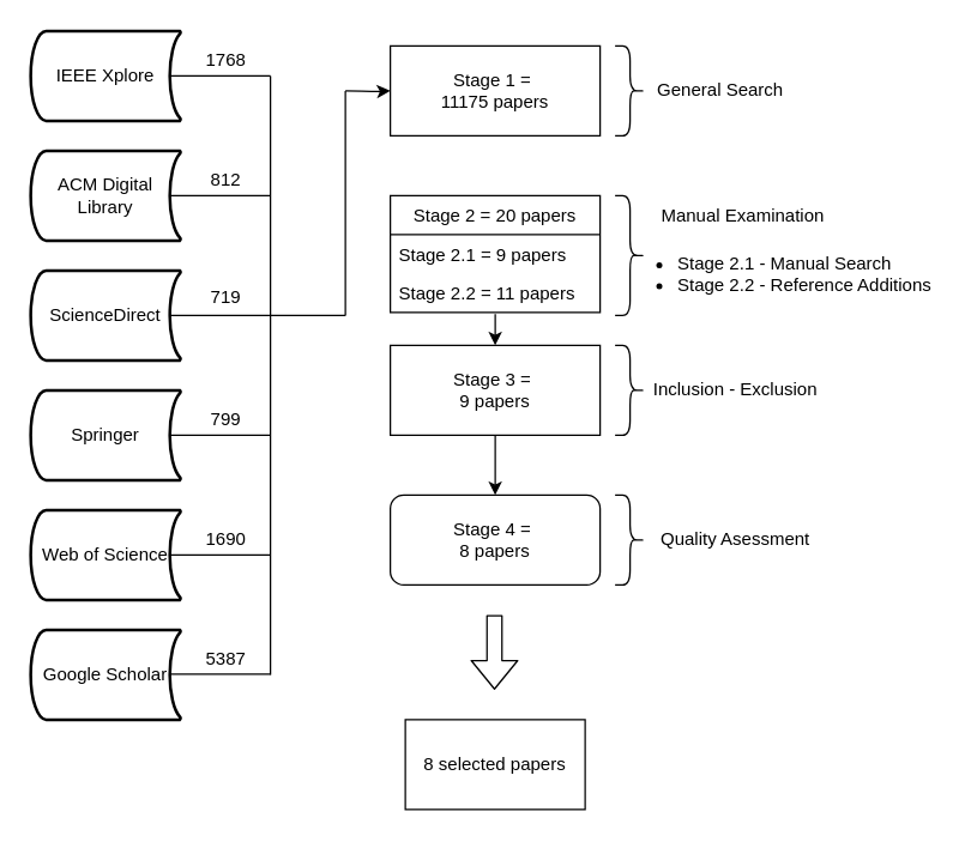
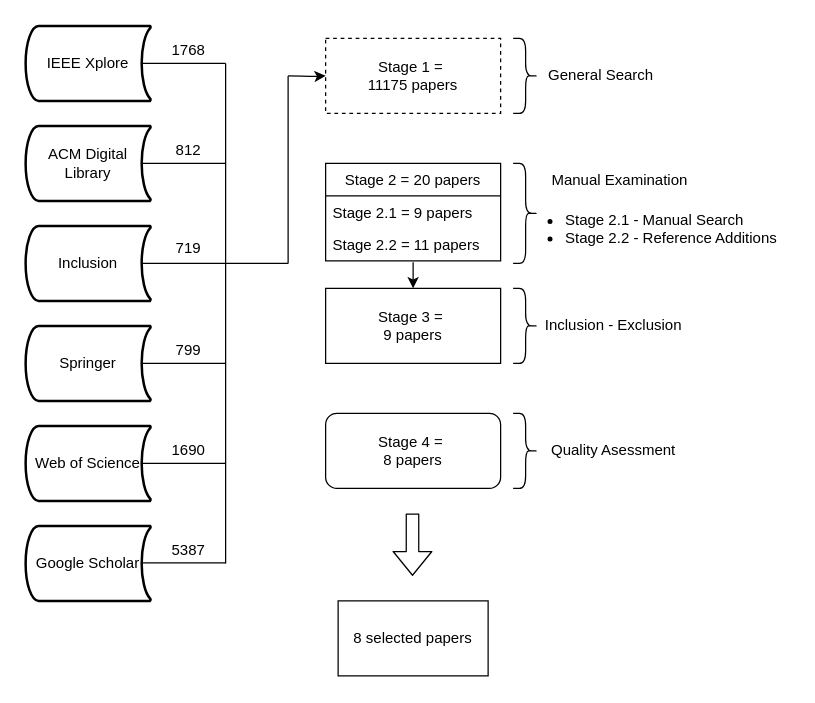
  <mxCell id="0" />
  <mxCell id="1" parent="0" />
  <mxCell id="2" value="&lt;ul&gt;&lt;li&gt;Stage 2.1 - Manual Search&lt;/li&gt;&lt;li&gt;Stage 2.2 - Reference Additions&amp;nbsp;&lt;/li&gt;&lt;/ul&gt;" style="text;strokeColor=none;html=1;whiteSpace=wrap;verticalAlign=middle;overflow=hidden;" vertex="1" parent="1"><mxGeometry x="410" y="154" width="220" height="50" as="geometry" /></mxCell>
  <mxCell id="3" style="edgeStyle=orthogonalEdgeStyle;rounded=1;orthogonalLoop=1;jettySize=auto;html=1;endArrow=none;endFill=0;exitX=0.93;exitY=0.5;exitDx=0;exitDy=0;exitPerimeter=0;" parent="1" source="4" edge="1"><mxGeometry relative="1" as="geometry"><mxPoint x="180" y="50" as="targetPoint" /></mxGeometry></mxCell>
  <mxCell id="4" value="IEEE Xplore" style="strokeWidth=2;html=1;shape=mxgraph.flowchart.stored_data;whiteSpace=wrap;" parent="1" vertex="1"><mxGeometry x="20" y="20" width="100" height="60" as="geometry" /></mxCell>
  <mxCell id="5" style="edgeStyle=orthogonalEdgeStyle;rounded=1;orthogonalLoop=1;jettySize=auto;html=1;endArrow=none;endFill=0;exitX=0.93;exitY=0.5;exitDx=0;exitDy=0;exitPerimeter=0;" parent="1" source="6" edge="1"><mxGeometry relative="1" as="geometry"><mxPoint x="180" y="130" as="targetPoint" /></mxGeometry></mxCell>
  <mxCell id="6" value="ACM Digital Library" style="strokeWidth=2;html=1;shape=mxgraph.flowchart.stored_data;whiteSpace=wrap;" parent="1" vertex="1"><mxGeometry x="20" y="100" width="100" height="60" as="geometry" /></mxCell>
  <mxCell id="7" style="edgeStyle=orthogonalEdgeStyle;rounded=1;orthogonalLoop=1;jettySize=auto;html=1;endArrow=none;endFill=0;exitX=0.93;exitY=0.5;exitDx=0;exitDy=0;exitPerimeter=0;" parent="1" source="8" edge="1"><mxGeometry relative="1" as="geometry"><mxPoint x="180" y="210" as="targetPoint" /></mxGeometry></mxCell>
- <mxCell id="8" value="ScienceDirect" style="strokeWidth=2;html=1;shape=mxgraph.flowchart.stored_data;whiteSpace=wrap;" parent="1" vertex="1"><mxGeometry x="20" y="180" width="100" height="60" as="geometry" /></mxCell>
+ <mxCell id="8" value="Inclusion" style="strokeWidth=2;html=1;shape=mxgraph.flowchart.stored_data;whiteSpace=wrap;" parent="1" vertex="1"><mxGeometry x="20" y="180" width="100" height="60" as="geometry" /></mxCell>
  <mxCell id="9" style="edgeStyle=orthogonalEdgeStyle;rounded=1;orthogonalLoop=1;jettySize=auto;html=1;endArrow=none;endFill=0;exitX=0.93;exitY=0.5;exitDx=0;exitDy=0;exitPerimeter=0;" parent="1" source="10" edge="1"><mxGeometry relative="1" as="geometry"><mxPoint x="180" y="290" as="targetPoint" /></mxGeometry></mxCell>
  <mxCell id="10" value="Springer" style="strokeWidth=2;html=1;shape=mxgraph.flowchart.stored_data;whiteSpace=wrap;" parent="1" vertex="1"><mxGeometry x="20" y="260" width="100" height="60" as="geometry" /></mxCell>
  <mxCell id="11" style="edgeStyle=orthogonalEdgeStyle;rounded=1;orthogonalLoop=1;jettySize=auto;html=1;endArrow=none;endFill=0;exitX=0.93;exitY=0.5;exitDx=0;exitDy=0;exitPerimeter=0;" parent="1" source="12" edge="1"><mxGeometry relative="1" as="geometry"><mxPoint x="180" y="370" as="targetPoint" /></mxGeometry></mxCell>
  <mxCell id="12" value="Web of Science" style="strokeWidth=2;html=1;shape=mxgraph.flowchart.stored_data;whiteSpace=wrap;" parent="1" vertex="1"><mxGeometry x="20" y="340" width="100" height="60" as="geometry" /></mxCell>
  <mxCell id="13" value="" style="endArrow=none;html=1;" parent="1" edge="1"><mxGeometry width="50" height="50" relative="1" as="geometry"><mxPoint x="180" y="450" as="sourcePoint" /><mxPoint x="180" y="50" as="targetPoint" /></mxGeometry></mxCell>
- <mxCell id="14" value="&lt;div&gt;Stage 1 =&amp;nbsp;&lt;/div&gt;&lt;div&gt;11175 papers&lt;br&gt;&lt;/div&gt;" style="rounded=0;whiteSpace=wrap;html=1;" parent="1" vertex="1"><mxGeometry x="260" y="30" width="140" height="60" as="geometry" /></mxCell>
- <mxCell id="15" value="" style="edgeStyle=orthogonalEdgeStyle;rounded=1;orthogonalLoop=1;jettySize=auto;html=1;endArrow=classic;endFill=1;" parent="1" source="16" target="17" edge="1"><mxGeometry relative="1" as="geometry" /></mxCell>
+ <mxCell id="14" value="&lt;div&gt;Stage 1 =&amp;nbsp;&lt;/div&gt;&lt;div&gt;11175 papers&lt;br&gt;&lt;/div&gt;" style="rounded=0;whiteSpace=wrap;html=1;dashed=1;" parent="1" vertex="1"><mxGeometry x="260" y="30" width="140" height="60" as="geometry" /></mxCell>
  <mxCell id="16" value="&lt;div&gt;Stage 3 =&amp;nbsp;&lt;/div&gt;&lt;div&gt;9 papers&lt;br&gt;&lt;/div&gt;" style="rounded=0;whiteSpace=wrap;html=1;" parent="1" vertex="1"><mxGeometry x="260" y="230" width="140" height="60" as="geometry" /></mxCell>
  <mxCell id="17" value="&lt;div&gt;Stage 4 =&amp;nbsp;&lt;/div&gt;&lt;div&gt;8 papers&lt;br&gt;&lt;/div&gt;" style="whiteSpace=wrap;html=1;rounded=1;" parent="1" vertex="1"><mxGeometry x="260" y="330" width="140" height="60" as="geometry" /></mxCell>
  <mxCell id="18" style="edgeStyle=orthogonalEdgeStyle;rounded=1;orthogonalLoop=1;jettySize=auto;html=1;endArrow=none;endFill=0;exitX=0.93;exitY=0.5;exitDx=0;exitDy=0;exitPerimeter=0;" parent="1" edge="1"><mxGeometry relative="1" as="geometry"><mxPoint x="230" y="210" as="targetPoint" /><mxPoint x="180" y="210" as="sourcePoint" /></mxGeometry></mxCell>
  <mxCell id="19" style="edgeStyle=orthogonalEdgeStyle;rounded=1;orthogonalLoop=1;jettySize=auto;html=1;endArrow=none;endFill=0;" parent="1" edge="1"><mxGeometry relative="1" as="geometry"><mxPoint x="230" y="60" as="targetPoint" /><mxPoint x="230" y="210" as="sourcePoint" /></mxGeometry></mxCell>
  <mxCell id="20" style="edgeStyle=orthogonalEdgeStyle;rounded=1;orthogonalLoop=1;jettySize=auto;html=1;endArrow=classic;endFill=1;" parent="1" target="14" edge="1"><mxGeometry relative="1" as="geometry"><mxPoint x="230" y="60" as="sourcePoint" /></mxGeometry></mxCell>
  <mxCell id="21" value="Stage 2 = 20 papers" style="swimlane;fontStyle=0;childLayout=stackLayout;horizontal=1;startSize=26;horizontalStack=0;resizeParent=1;resizeParentMax=0;resizeLast=0;collapsible=1;marginBottom=0;fillColor=none;" vertex="1" parent="1"><mxGeometry x="260" y="130" width="140" height="78" as="geometry"><mxRectangle x="580" y="340" width="140" height="26" as="alternateBounds" /></mxGeometry></mxCell>
  <mxCell id="22" value="Stage 2.1 = 9 papers" style="text;strokeColor=none;fillColor=none;align=left;verticalAlign=top;spacingLeft=4;spacingRight=4;overflow=hidden;rotatable=0;points=[[0,0.5],[1,0.5]];portConstraint=eastwest;" vertex="1" parent="21"><mxGeometry y="26" width="140" height="26" as="geometry" /></mxCell>
  <mxCell id="23" value="Stage 2.2 = 11 papers" style="text;strokeColor=none;fillColor=none;align=left;verticalAlign=top;spacingLeft=4;spacingRight=4;overflow=hidden;rotatable=0;points=[[0,0.5],[1,0.5]];portConstraint=eastwest;" vertex="1" parent="21"><mxGeometry y="52" width="140" height="26" as="geometry" /></mxCell>
  <mxCell id="24" value="" style="shape=curlyBracket;whiteSpace=wrap;html=1;rounded=1;flipH=1;fillColor=none;" vertex="1" parent="1"><mxGeometry x="410" y="30" width="20" height="60" as="geometry" /></mxCell>
  <mxCell id="25" value="General Search" style="text;html=1;align=center;verticalAlign=middle;resizable=0;points=[];autosize=1;strokeColor=none;" vertex="1" parent="1"><mxGeometry x="430" y="50" width="100" height="20" as="geometry" /></mxCell>
  <mxCell id="26" value="Manual Examination" style="text;html=1;align=center;verticalAlign=middle;resizable=0;points=[];autosize=1;strokeColor=none;" vertex="1" parent="1"><mxGeometry x="435" y="134" width="120" height="20" as="geometry" /></mxCell>
  <mxCell id="27" value="" style="shape=curlyBracket;whiteSpace=wrap;html=1;rounded=1;flipH=1;fillColor=none;" vertex="1" parent="1"><mxGeometry x="410" y="130" width="20" height="80" as="geometry" /></mxCell>
  <mxCell id="28" value="" style="shape=curlyBracket;whiteSpace=wrap;html=1;rounded=1;flipH=1;fillColor=none;" vertex="1" parent="1"><mxGeometry x="410" y="230" width="20" height="60" as="geometry" /></mxCell>
  <mxCell id="29" value="Inclusion - Exclusion" style="text;html=1;align=center;verticalAlign=middle;resizable=0;points=[];autosize=1;strokeColor=none;" vertex="1" parent="1"><mxGeometry x="430" y="250" width="120" height="20" as="geometry" /></mxCell>
  <mxCell id="30" value="" style="shape=curlyBracket;whiteSpace=wrap;html=1;rounded=1;flipH=1;fillColor=none;" vertex="1" parent="1"><mxGeometry x="410" y="330" width="20" height="60" as="geometry" /></mxCell>
  <mxCell id="31" value="Quality Asessment" style="text;html=1;align=center;verticalAlign=middle;resizable=0;points=[];autosize=1;strokeColor=none;" vertex="1" parent="1"><mxGeometry x="435" y="350" width="110" height="20" as="geometry" /></mxCell>
  <mxCell id="32" value="" style="shape=flexArrow;endArrow=classic;html=1;" edge="1" parent="1"><mxGeometry width="50" height="50" relative="1" as="geometry"><mxPoint x="329.5" y="410" as="sourcePoint" /><mxPoint x="329.5" y="460" as="targetPoint" /></mxGeometry></mxCell>
  <mxCell id="33" value="8 selected papers" style="rounded=0;whiteSpace=wrap;html=1;fillColor=none;" vertex="1" parent="1"><mxGeometry x="270" y="480" width="120" height="60" as="geometry" /></mxCell>
  <mxCell id="34" value="1768" style="text;html=1;align=center;verticalAlign=middle;resizable=0;points=[];autosize=1;strokeColor=none;" vertex="1" parent="1"><mxGeometry x="130" y="30" width="40" height="20" as="geometry" /></mxCell>
  <mxCell id="35" value="812" style="text;html=1;align=center;verticalAlign=middle;resizable=0;points=[];autosize=1;strokeColor=none;" vertex="1" parent="1"><mxGeometry x="130" y="110" width="40" height="20" as="geometry" /></mxCell>
  <mxCell id="36" value="719" style="text;html=1;align=center;verticalAlign=middle;resizable=0;points=[];autosize=1;strokeColor=none;" vertex="1" parent="1"><mxGeometry x="130" y="188" width="40" height="20" as="geometry" /></mxCell>
  <mxCell id="37" value="799" style="text;html=1;align=center;verticalAlign=middle;resizable=0;points=[];autosize=1;strokeColor=none;" vertex="1" parent="1"><mxGeometry x="130" y="270" width="40" height="20" as="geometry" /></mxCell>
  <mxCell id="38" value="1690" style="text;html=1;align=center;verticalAlign=middle;resizable=0;points=[];autosize=1;strokeColor=none;" vertex="1" parent="1"><mxGeometry x="130" y="350" width="40" height="20" as="geometry" /></mxCell>
  <mxCell id="39" value="Google Scholar" style="strokeWidth=2;html=1;shape=mxgraph.flowchart.stored_data;whiteSpace=wrap;" vertex="1" parent="1"><mxGeometry x="20" y="420" width="100" height="60" as="geometry" /></mxCell>
  <mxCell id="40" style="edgeStyle=orthogonalEdgeStyle;rounded=1;orthogonalLoop=1;jettySize=auto;html=1;endArrow=none;endFill=0;exitX=0.93;exitY=0.5;exitDx=0;exitDy=0;exitPerimeter=0;" edge="1" parent="1"><mxGeometry relative="1" as="geometry"><mxPoint x="180" y="449.5" as="targetPoint" /><mxPoint x="113" y="449.5" as="sourcePoint" /></mxGeometry></mxCell>
  <mxCell id="41" value="5387" style="text;html=1;align=center;verticalAlign=middle;resizable=0;points=[];autosize=1;strokeColor=none;" vertex="1" parent="1"><mxGeometry x="130" y="430" width="40" height="20" as="geometry" /></mxCell>
  <mxCell id="42" style="edgeStyle=orthogonalEdgeStyle;rounded=0;orthogonalLoop=1;jettySize=auto;html=1;" edge="1" parent="1"><mxGeometry relative="1" as="geometry"><mxPoint x="330" y="209" as="sourcePoint" /><mxPoint x="330" y="230" as="targetPoint" /></mxGeometry></mxCell>
